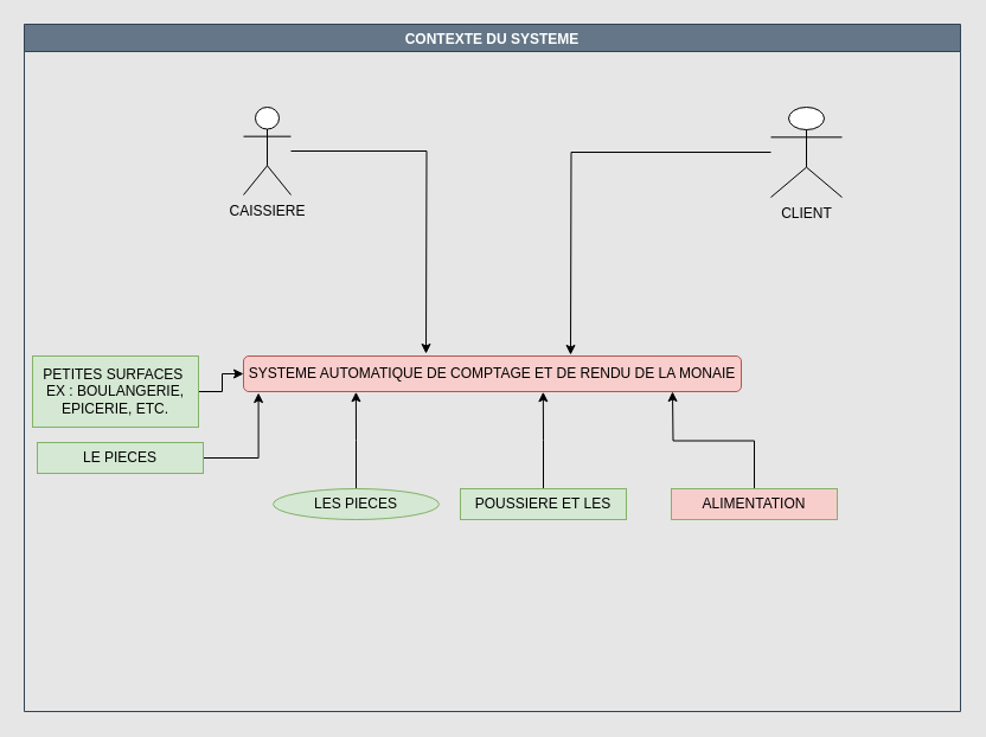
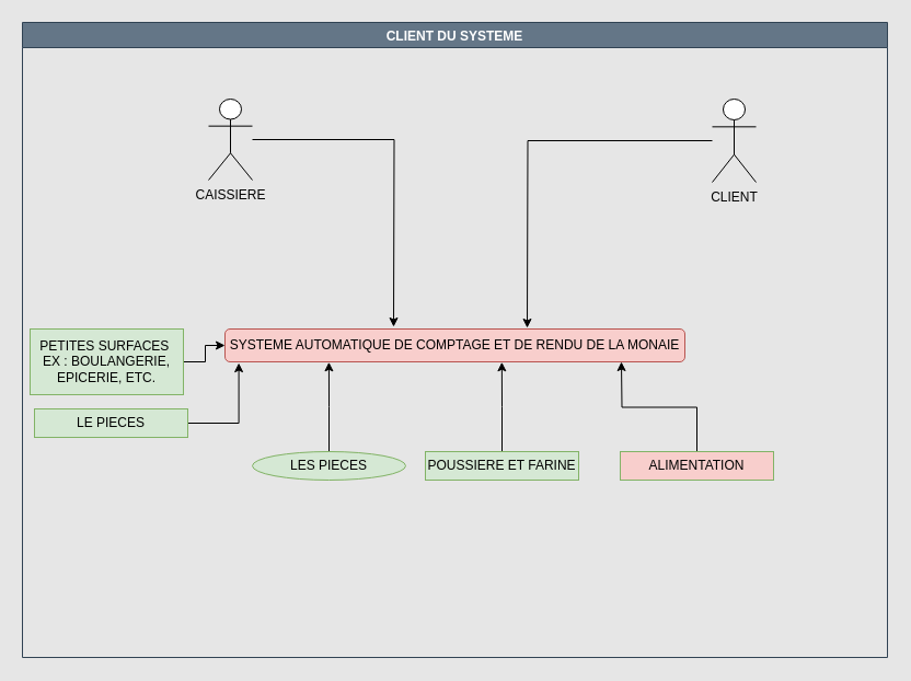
  <mxCell id="0" />
  <mxCell id="1" parent="0" />
- <mxCell id="2" value="CONTEXTE DU SYSTEME" style="swimlane;fillColor=#647687;strokeColor=#314354;fontColor=#ffffff;" vertex="1" parent="1"><mxGeometry x="20" y="20" width="790" height="580" as="geometry" /></mxCell>
+ <mxCell id="2" value="CLIENT DU SYSTEME" style="swimlane;fillColor=#647687;strokeColor=#314354;fontColor=#ffffff;" vertex="1" parent="1"><mxGeometry x="20" y="20" width="790" height="580" as="geometry" /></mxCell>
  <mxCell id="3" value="SYSTEME AUTOMATIQUE DE COMPTAGE ET DE RENDU DE LA MONAIE" style="rounded=1;whiteSpace=wrap;html=1;fillColor=#f8cecc;strokeColor=#b85450;" vertex="1" parent="2"><mxGeometry x="185" y="280" width="420" height="30" as="geometry" /></mxCell>
  <mxCell id="4" style="edgeStyle=orthogonalEdgeStyle;rounded=0;orthogonalLoop=1;jettySize=auto;html=1;" edge="1" parent="2" source="5"><mxGeometry relative="1" as="geometry"><mxPoint x="339" y="278" as="targetPoint" /></mxGeometry></mxCell>
- <mxCell id="5" value="CAISSIERE" style="shape=umlActor;verticalLabelPosition=bottom;verticalAlign=top;html=1;outlineConnect=0;" vertex="1" parent="2"><mxGeometry x="185" y="70" width="40" height="74" as="geometry" /></mxCell>
+ <mxCell id="5" value="CAISSIERE" style="shape=umlActor;verticalLabelPosition=bottom;verticalAlign=top;html=1;outlineConnect=0;" vertex="1" parent="2"><mxGeometry x="170" y="70" width="40" height="74" as="geometry" /></mxCell>
  <mxCell id="6" style="edgeStyle=orthogonalEdgeStyle;rounded=0;orthogonalLoop=1;jettySize=auto;html=1;" edge="1" parent="2" source="7"><mxGeometry relative="1" as="geometry"><mxPoint x="461" y="279" as="targetPoint" /></mxGeometry></mxCell>
- <mxCell id="7" value="CLIENT" style="shape=umlActor;verticalLabelPosition=bottom;verticalAlign=top;html=1;outlineConnect=0;" vertex="1" parent="2"><mxGeometry x="630" y="70" width="60" height="76" as="geometry" /></mxCell>
+ <mxCell id="7" value="CLIENT" style="shape=umlActor;verticalLabelPosition=bottom;verticalAlign=top;html=1;outlineConnect=0;" vertex="1" parent="2"><mxGeometry x="630" y="70" width="40" height="76" as="geometry" /></mxCell>
  <mxCell id="8" style="edgeStyle=orthogonalEdgeStyle;rounded=0;orthogonalLoop=1;jettySize=auto;html=1;entryX=0;entryY=0.5;entryDx=0;entryDy=0;" edge="1" parent="2" source="9" target="3"><mxGeometry relative="1" as="geometry" /></mxCell>
  <mxCell id="9" value="PETITES SURFACES&amp;nbsp;&lt;br&gt;EX : BOULANGERIE, EPICERIE, ETC." style="rounded=0;whiteSpace=wrap;html=1;fillColor=#d5e8d4;strokeColor=#82b366;" vertex="1" parent="2"><mxGeometry x="7" y="280" width="140" height="60" as="geometry" /></mxCell>
  <mxCell id="10" style="edgeStyle=orthogonalEdgeStyle;rounded=0;orthogonalLoop=1;jettySize=auto;html=1;entryX=0.03;entryY=1.035;entryDx=0;entryDy=0;entryPerimeter=0;" edge="1" parent="2" source="11" target="3"><mxGeometry relative="1" as="geometry" /></mxCell>
  <mxCell id="11" value="LE PIECES&lt;br&gt;" style="rounded=0;whiteSpace=wrap;html=1;fillColor=#d5e8d4;strokeColor=#82b366;" vertex="1" parent="2"><mxGeometry x="11" y="353" width="140" height="26" as="geometry" /></mxCell>
  <mxCell id="12" style="edgeStyle=orthogonalEdgeStyle;rounded=0;orthogonalLoop=1;jettySize=auto;html=1;entryX=0.226;entryY=1.009;entryDx=0;entryDy=0;entryPerimeter=0;" edge="1" parent="2" source="13" target="3"><mxGeometry relative="1" as="geometry" /></mxCell>
  <mxCell id="13" value="LES PIECES" style="ellipse;whiteSpace=wrap;html=1;fillColor=#d5e8d4;strokeColor=#82b366;" vertex="1" parent="2"><mxGeometry x="210" y="392" width="140" height="26" as="geometry" /></mxCell>
  <mxCell id="14" style="edgeStyle=orthogonalEdgeStyle;rounded=0;orthogonalLoop=1;jettySize=auto;html=1;entryX=0.602;entryY=1.009;entryDx=0;entryDy=0;entryPerimeter=0;" edge="1" parent="2" source="15" target="3"><mxGeometry relative="1" as="geometry" /></mxCell>
- <mxCell id="15" value="POUSSIERE ET LES" style="rounded=0;whiteSpace=wrap;html=1;fillColor=#d5e8d4;strokeColor=#82b366;" vertex="1" parent="2"><mxGeometry x="368" y="392" width="140" height="26" as="geometry" /></mxCell>
+ <mxCell id="15" value="POUSSIERE ET FARINE" style="rounded=0;whiteSpace=wrap;html=1;fillColor=#d5e8d4;strokeColor=#82b366;" vertex="1" parent="2"><mxGeometry x="368" y="392" width="140" height="26" as="geometry" /></mxCell>
  <mxCell id="16" style="edgeStyle=orthogonalEdgeStyle;rounded=0;orthogonalLoop=1;jettySize=auto;html=1;" edge="1" parent="2" source="17"><mxGeometry relative="1" as="geometry"><mxPoint x="547" y="310" as="targetPoint" /></mxGeometry></mxCell>
  <mxCell id="17" value="ALIMENTATION" style="rounded=0;whiteSpace=wrap;html=1;fillColor=#f8cecc;strokeColor=#82b366;" vertex="1" parent="2"><mxGeometry x="546" y="392" width="140" height="26" as="geometry" /></mxCell>
